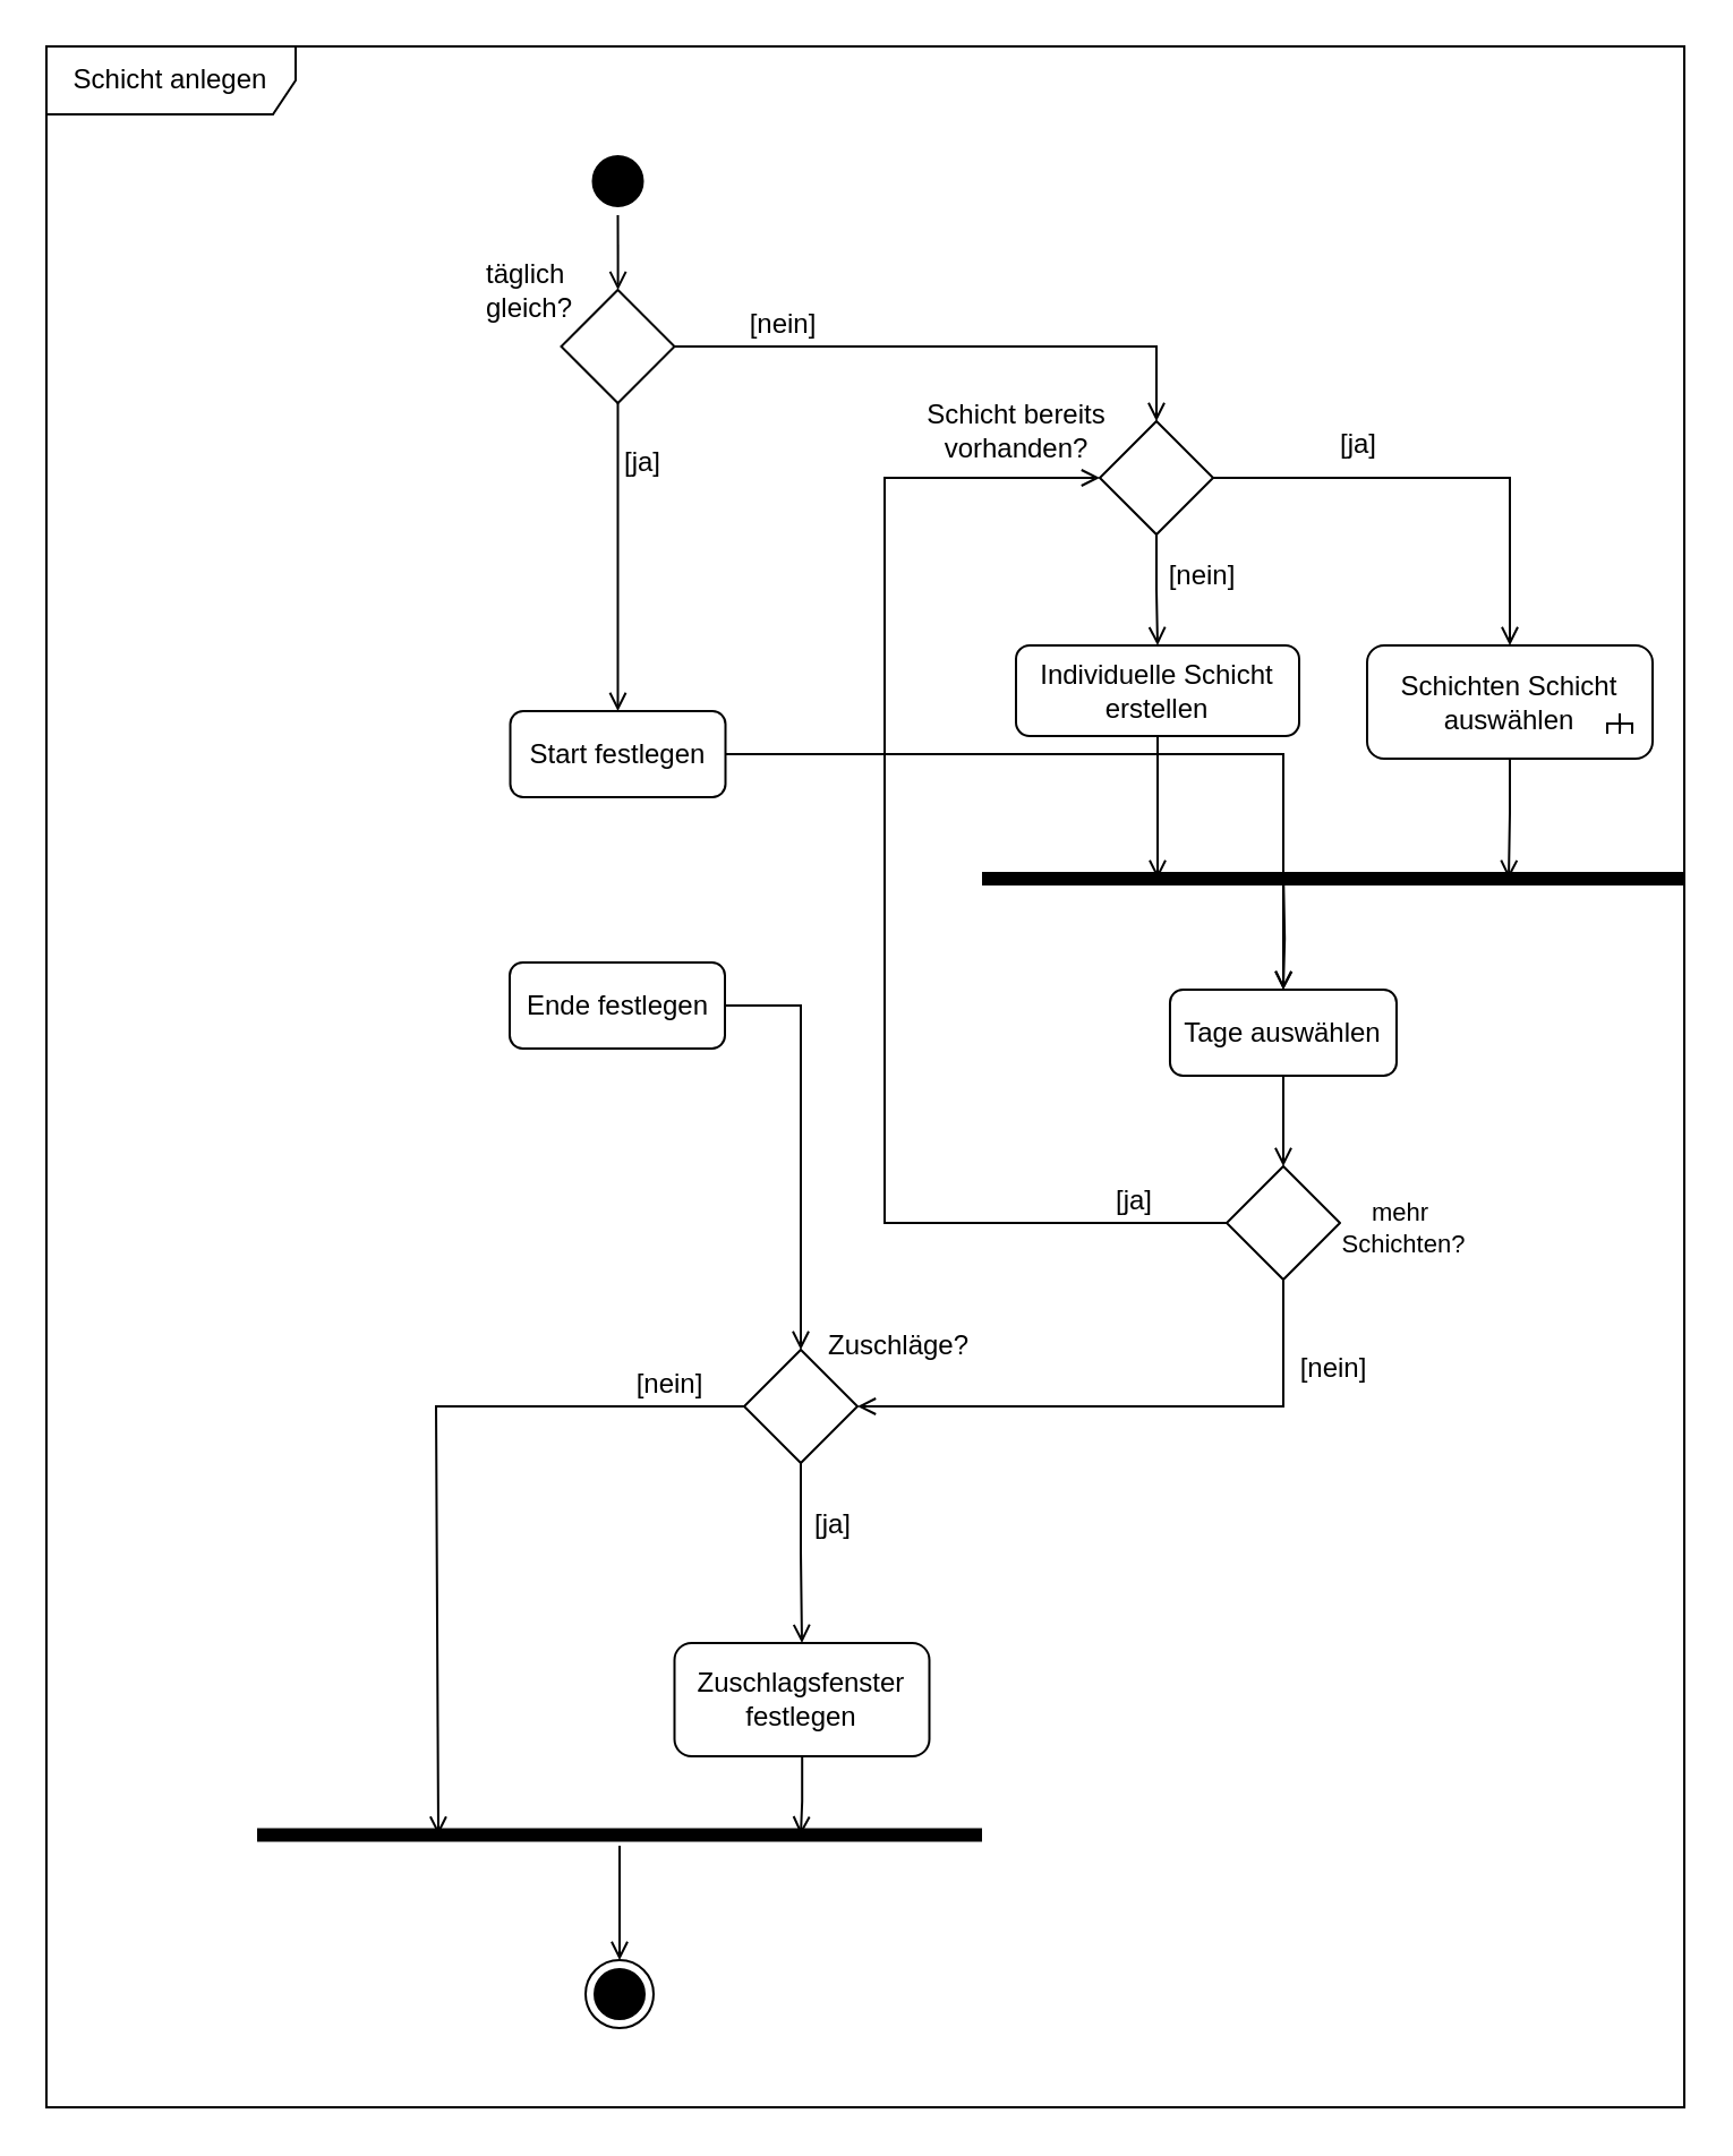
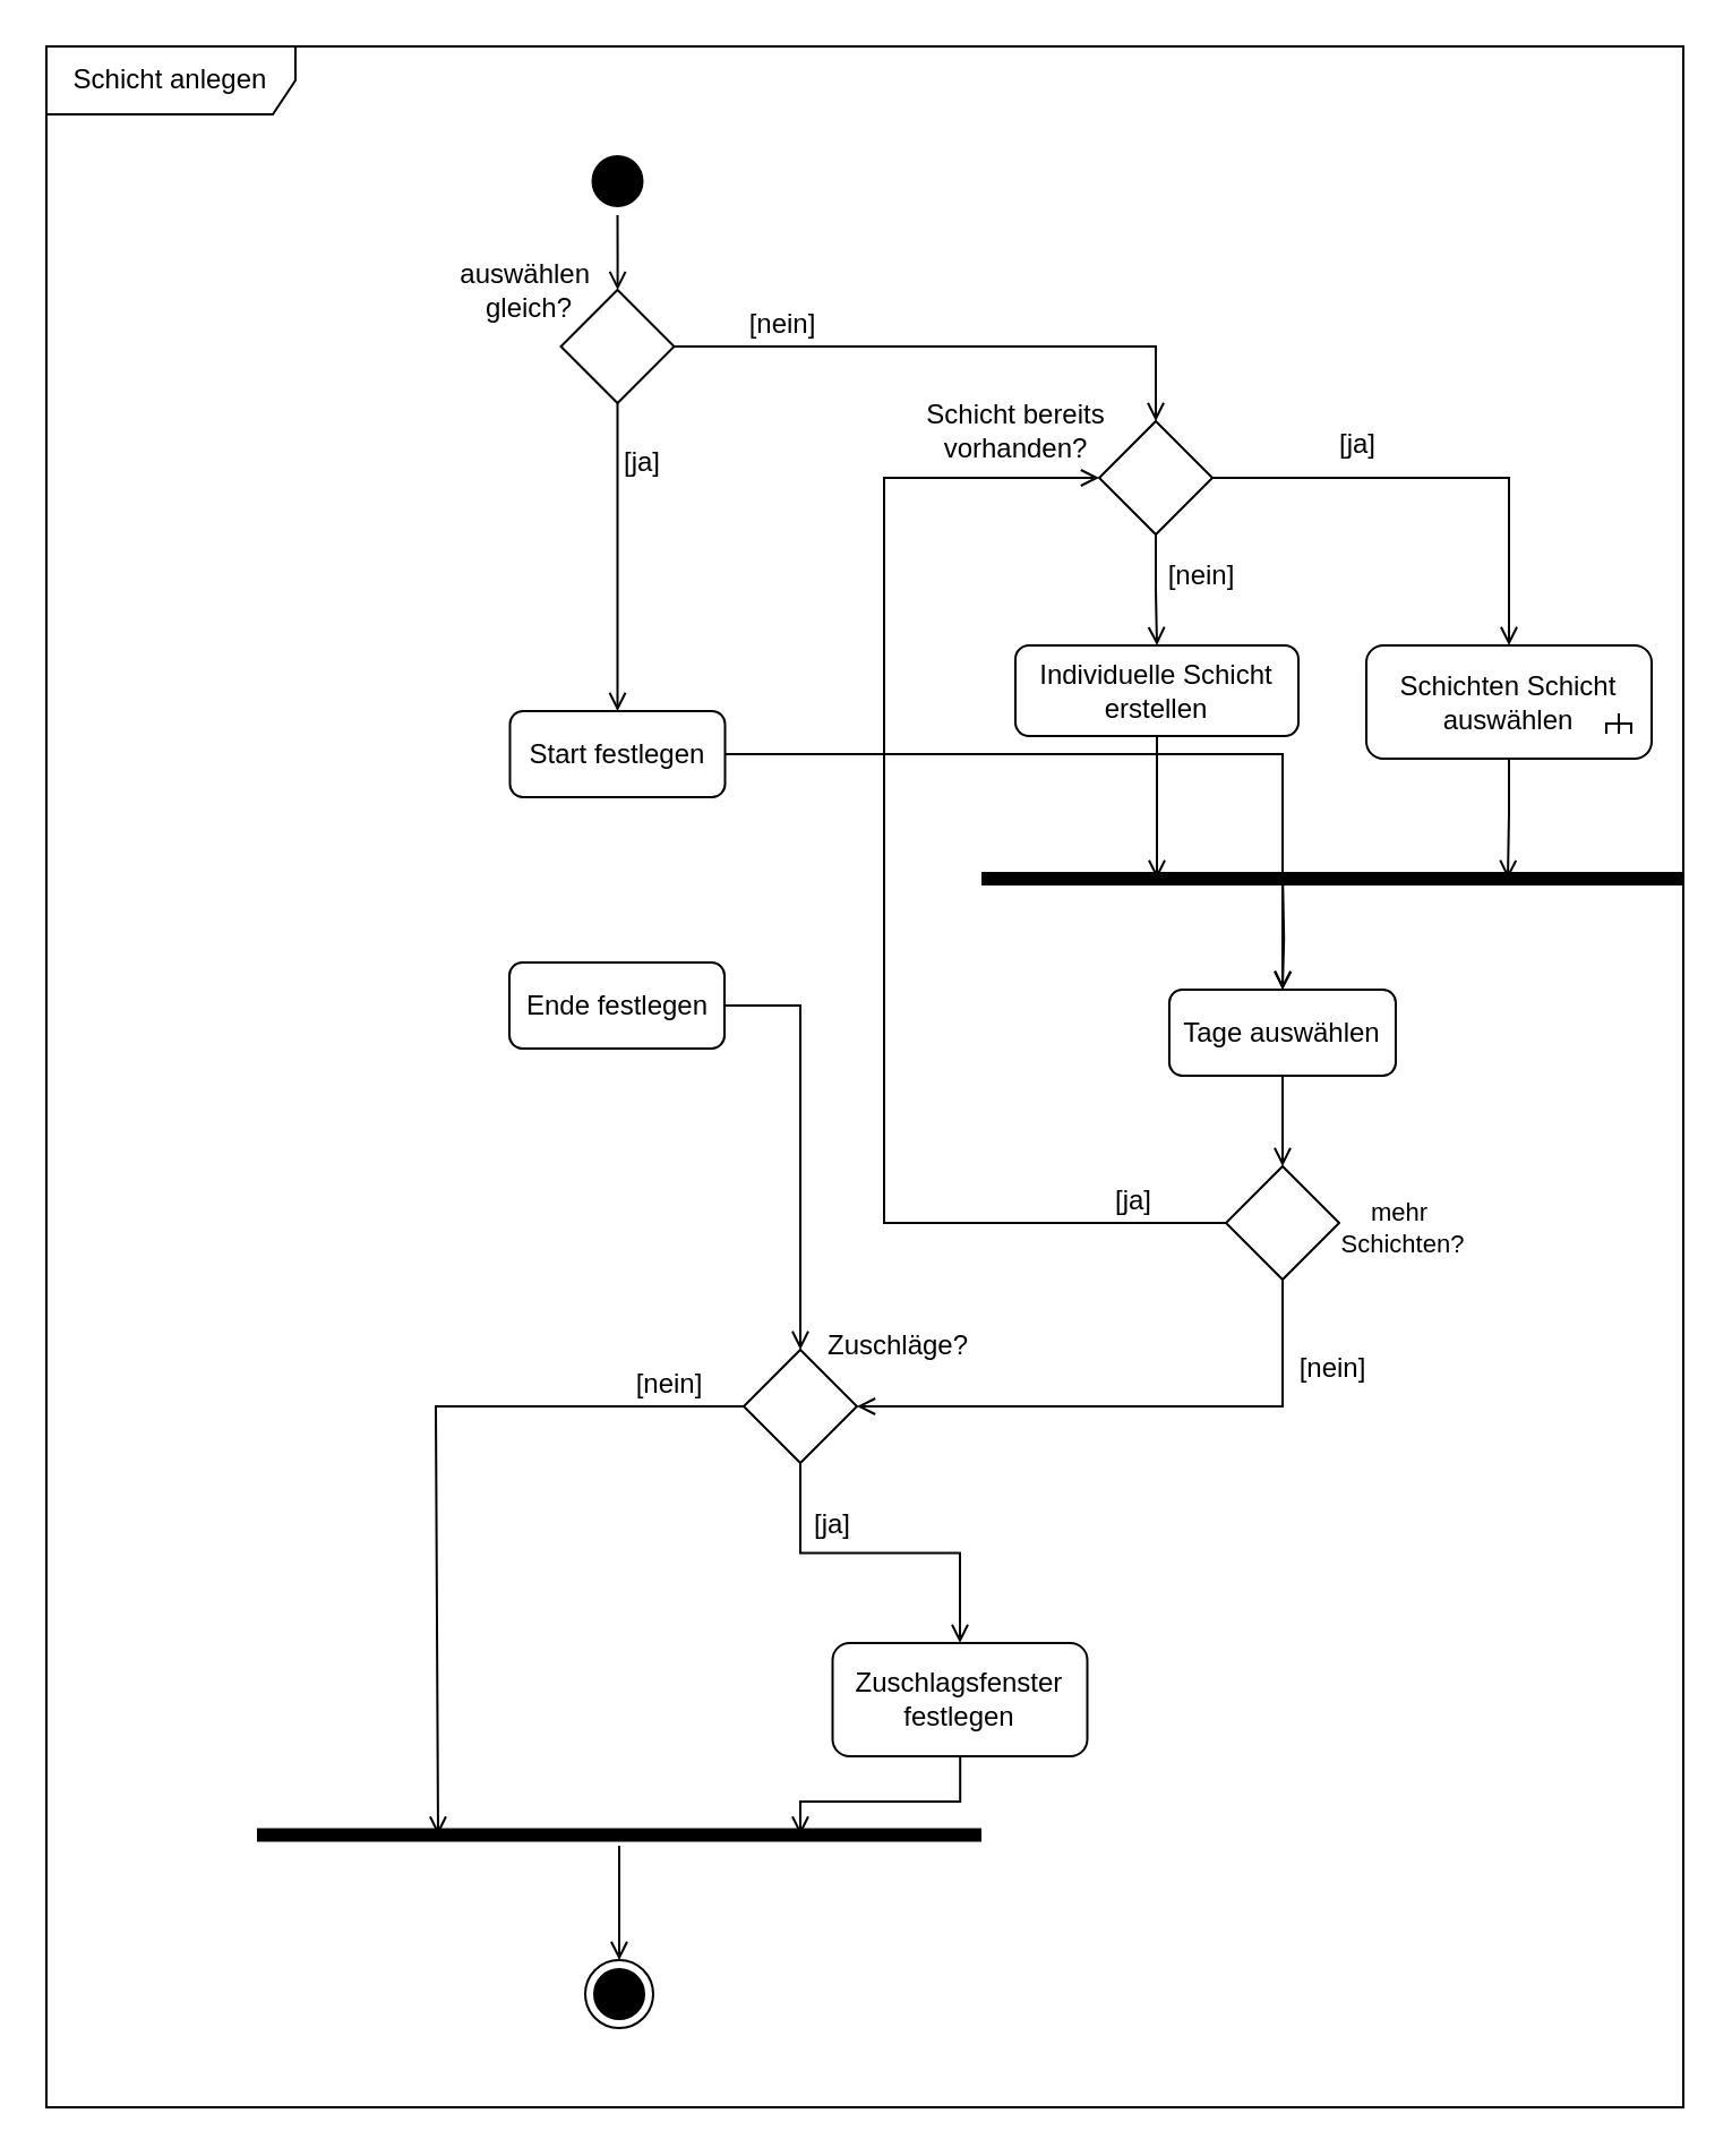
  <mxCell id="0" />
  <mxCell id="1" parent="0" />
  <mxCell id="2" value="Schicht anlegen" style="shape=umlFrame;whiteSpace=wrap;html=1;pointerEvents=0;width=110;height=30;" parent="1" vertex="1"><mxGeometry x="20" y="20" width="723" height="910" as="geometry" /></mxCell>
  <mxCell id="3" style="edgeStyle=orthogonalEdgeStyle;rounded=0;orthogonalLoop=1;jettySize=auto;html=1;endArrow=open;endFill=0;" parent="1" source="4" target="9" edge="1"><mxGeometry relative="1" as="geometry" /></mxCell>
  <mxCell id="4" value="" style="ellipse;html=1;shape=startState;fillColor=#000000;strokeColor=#000000;" parent="1" vertex="1"><mxGeometry x="257.25" y="64.5" width="30" height="30" as="geometry" /></mxCell>
  <mxCell id="5" style="edgeStyle=orthogonalEdgeStyle;rounded=0;orthogonalLoop=1;jettySize=auto;html=1;endArrow=open;endFill=0;" parent="1" source="6" target="36" edge="1"><mxGeometry relative="1" as="geometry" /></mxCell>
  <mxCell id="6" value="Start festlegen" style="rounded=1;whiteSpace=wrap;html=1;" parent="1" vertex="1"><mxGeometry x="224.75" y="313.5" width="95" height="38" as="geometry" /></mxCell>
  <mxCell id="7" style="edgeStyle=orthogonalEdgeStyle;rounded=0;orthogonalLoop=1;jettySize=auto;html=1;entryX=0.5;entryY=0;entryDx=0;entryDy=0;endArrow=open;endFill=0;" parent="1" source="9" target="6" edge="1"><mxGeometry relative="1" as="geometry" /></mxCell>
  <mxCell id="8" style="edgeStyle=orthogonalEdgeStyle;rounded=0;orthogonalLoop=1;jettySize=auto;html=1;entryX=0.5;entryY=0;entryDx=0;entryDy=0;endArrow=open;endFill=0;" parent="1" source="9" target="28" edge="1"><mxGeometry relative="1" as="geometry" /></mxCell>
  <mxCell id="9" value="" style="rhombus;whiteSpace=wrap;html=1;" parent="1" vertex="1"><mxGeometry x="247.25" y="127.5" width="50" height="50" as="geometry" /></mxCell>
- <mxCell id="10" value="täglich&amp;nbsp;&lt;div&gt;gleich?&lt;/div&gt;" style="text;html=1;align=center;verticalAlign=middle;resizable=0;points=[];autosize=1;strokeColor=none;fillColor=none;" parent="1" vertex="1"><mxGeometry x="203" y="107.5" width="60" height="40" as="geometry" /></mxCell>
+ <mxCell id="10" value="auswählen&amp;nbsp;&lt;div&gt;gleich?&lt;/div&gt;" style="text;html=1;align=center;verticalAlign=middle;resizable=0;points=[];autosize=1;strokeColor=none;fillColor=none;" parent="1" vertex="1"><mxGeometry x="203" y="107.5" width="60" height="40" as="geometry" /></mxCell>
  <mxCell id="11" style="edgeStyle=orthogonalEdgeStyle;rounded=0;orthogonalLoop=1;jettySize=auto;html=1;endArrow=open;endFill=0;" edge="1" parent="1" source="12" target="16"><mxGeometry relative="1" as="geometry" /></mxCell>
  <mxCell id="12" value="Ende festlegen" style="rounded=1;whiteSpace=wrap;html=1;" parent="1" vertex="1"><mxGeometry x="224.5" y="424.5" width="95" height="38" as="geometry" /></mxCell>
- <mxCell id="13" value="Zuschlagsf&lt;span style=&quot;background-color: initial;&quot;&gt;enster festlegen&lt;/span&gt;" style="rounded=1;whiteSpace=wrap;html=1;" parent="1" vertex="1"><mxGeometry x="297.25" y="725" width="112.5" height="50" as="geometry" /></mxCell>
+ <mxCell id="13" value="Zuschlagsf&lt;span style=&quot;background-color: initial;&quot;&gt;enster festlegen&lt;/span&gt;" style="rounded=1;whiteSpace=wrap;html=1;" parent="1" vertex="1"><mxGeometry x="367.25" y="725" width="112.5" height="50" as="geometry" /></mxCell>
  <mxCell id="14" style="edgeStyle=orthogonalEdgeStyle;rounded=0;orthogonalLoop=1;jettySize=auto;html=1;entryX=0.5;entryY=0;entryDx=0;entryDy=0;endArrow=open;endFill=0;exitX=0.5;exitY=1;exitDx=0;exitDy=0;" parent="1" source="16" target="13" edge="1"><mxGeometry relative="1" as="geometry" /></mxCell>
  <mxCell id="15" style="edgeStyle=orthogonalEdgeStyle;rounded=0;orthogonalLoop=1;jettySize=auto;html=1;endArrow=open;endFill=0;exitX=0;exitY=0.5;exitDx=0;exitDy=0;entryX=0.25;entryY=0.5;entryDx=0;entryDy=0;entryPerimeter=0;" parent="1" source="16" target="18" edge="1"><mxGeometry relative="1" as="geometry"><mxPoint x="151.91" y="748.74" as="targetPoint" /><Array as="points"><mxPoint x="192" y="620" /></Array></mxGeometry></mxCell>
  <mxCell id="16" value="" style="rhombus;whiteSpace=wrap;html=1;" parent="1" vertex="1"><mxGeometry x="328" y="595.5" width="50" height="50" as="geometry" /></mxCell>
  <mxCell id="17" style="edgeStyle=orthogonalEdgeStyle;rounded=0;orthogonalLoop=1;jettySize=auto;html=1;entryX=0.5;entryY=0;entryDx=0;entryDy=0;strokeColor=default;align=center;verticalAlign=middle;fontFamily=Helvetica;fontSize=11;fontColor=default;labelBackgroundColor=default;endArrow=open;endFill=0;" parent="1" source="18" target="23" edge="1"><mxGeometry relative="1" as="geometry" /></mxCell>
  <mxCell id="18" value="" style="shape=line;html=1;strokeWidth=6;strokeColor=#000000;fillColor=#000000;" parent="1" vertex="1"><mxGeometry x="113" y="805" width="320" height="9.5" as="geometry" /></mxCell>
  <mxCell id="19" value="Individuelle Schicht erstellen" style="rounded=1;whiteSpace=wrap;html=1;" parent="1" vertex="1"><mxGeometry x="448" y="284.5" width="125" height="40" as="geometry" /></mxCell>
  <mxCell id="20" value="Zuschläge?" style="text;html=1;align=center;verticalAlign=middle;resizable=0;points=[];autosize=1;strokeColor=none;fillColor=none;" parent="1" vertex="1"><mxGeometry x="351" y="578.5" width="90" height="30" as="geometry" /></mxCell>
  <mxCell id="21" value="[nein]" style="text;html=1;align=center;verticalAlign=middle;resizable=0;points=[];autosize=1;strokeColor=none;fillColor=none;" parent="1" vertex="1"><mxGeometry x="319.5" y="127.5" width="50" height="30" as="geometry" /></mxCell>
  <mxCell id="22" value="[ja]" style="text;html=1;align=center;verticalAlign=middle;resizable=0;points=[];autosize=1;strokeColor=none;fillColor=none;" parent="1" vertex="1"><mxGeometry x="263" y="188.5" width="40" height="30" as="geometry" /></mxCell>
  <mxCell id="23" value="" style="ellipse;html=1;shape=endState;fillColor=strokeColor;" parent="1" vertex="1"><mxGeometry x="258" y="865" width="30" height="30" as="geometry" /></mxCell>
  <mxCell id="24" value="[ja]" style="text;html=1;align=center;verticalAlign=middle;resizable=0;points=[];autosize=1;strokeColor=none;fillColor=none;" parent="1" vertex="1"><mxGeometry x="347" y="657.5" width="40" height="30" as="geometry" /></mxCell>
  <mxCell id="25" value="[nein]" style="text;html=1;align=center;verticalAlign=middle;resizable=0;points=[];autosize=1;strokeColor=none;fillColor=none;" parent="1" vertex="1"><mxGeometry x="269.75" y="595.5" width="50" height="30" as="geometry" /></mxCell>
  <mxCell id="26" style="edgeStyle=orthogonalEdgeStyle;rounded=0;orthogonalLoop=1;jettySize=auto;html=1;endArrow=open;endFill=0;" parent="1" source="28" target="19" edge="1"><mxGeometry relative="1" as="geometry"><mxPoint x="504" y="282.5" as="targetPoint" /></mxGeometry></mxCell>
  <mxCell id="27" style="edgeStyle=orthogonalEdgeStyle;rounded=0;orthogonalLoop=1;jettySize=auto;html=1;entryX=0.5;entryY=0;entryDx=0;entryDy=0;strokeColor=default;align=center;verticalAlign=middle;fontFamily=Helvetica;fontSize=11;fontColor=default;labelBackgroundColor=default;endArrow=open;endFill=0;" parent="1" source="28" target="32" edge="1"><mxGeometry relative="1" as="geometry" /></mxCell>
  <mxCell id="28" value="" style="rhombus;whiteSpace=wrap;html=1;" parent="1" vertex="1"><mxGeometry x="485" y="185.5" width="50" height="50" as="geometry" /></mxCell>
  <mxCell id="29" value="Schicht bereits&lt;div&gt;vorhanden?&lt;/div&gt;" style="text;html=1;align=center;verticalAlign=middle;resizable=0;points=[];autosize=1;strokeColor=none;fillColor=none;" parent="1" vertex="1"><mxGeometry x="398" y="169.5" width="100" height="40" as="geometry" /></mxCell>
  <mxCell id="30" style="edgeStyle=orthogonalEdgeStyle;rounded=0;orthogonalLoop=1;jettySize=auto;html=1;entryX=0.5;entryY=0;entryDx=0;entryDy=0;endArrow=open;endFill=0;exitX=0.504;exitY=0.788;exitDx=0;exitDy=0;exitPerimeter=0;" parent="1" target="36" edge="1"><mxGeometry relative="1" as="geometry"><mxPoint x="566.14" y="390.38" as="sourcePoint" /></mxGeometry></mxCell>
  <mxCell id="31" value="" style="shape=line;html=1;strokeWidth=6;strokeColor=#000000;fillColor=#000000;" parent="1" vertex="1"><mxGeometry x="433" y="382.5" width="310" height="10" as="geometry" /></mxCell>
  <mxCell id="32" value="Schichten Schicht auswählen" style="rounded=1;whiteSpace=wrap;html=1;" parent="1" vertex="1"><mxGeometry x="603" y="284.5" width="126" height="50" as="geometry" /></mxCell>
  <mxCell id="33" value="[ja]" style="text;html=1;align=center;verticalAlign=middle;resizable=0;points=[];autosize=1;strokeColor=none;fillColor=none;" parent="1" vertex="1"><mxGeometry x="579" y="180.5" width="40" height="30" as="geometry" /></mxCell>
  <mxCell id="34" value="[nein]" style="text;html=1;align=center;verticalAlign=middle;resizable=0;points=[];autosize=1;strokeColor=none;fillColor=none;" parent="1" vertex="1"><mxGeometry x="505" y="238.5" width="50" height="30" as="geometry" /></mxCell>
  <mxCell id="35" style="edgeStyle=orthogonalEdgeStyle;rounded=0;orthogonalLoop=1;jettySize=auto;html=1;entryX=0.25;entryY=0.5;entryDx=0;entryDy=0;entryPerimeter=0;endArrow=open;endFill=0;exitX=0.5;exitY=1;exitDx=0;exitDy=0;" parent="1" source="19" target="31" edge="1"><mxGeometry relative="1" as="geometry"><mxPoint x="492.48" y="334.5" as="sourcePoint" /><mxPoint x="504.37" y="386.08" as="targetPoint" /></mxGeometry></mxCell>
  <mxCell id="36" value="Tage auswählen" style="rounded=1;whiteSpace=wrap;html=1;" parent="1" vertex="1"><mxGeometry x="515.98" y="436.5" width="100" height="38" as="geometry" /></mxCell>
  <mxCell id="37" style="edgeStyle=orthogonalEdgeStyle;rounded=0;orthogonalLoop=1;jettySize=auto;html=1;entryX=0;entryY=0.5;entryDx=0;entryDy=0;strokeColor=default;align=center;verticalAlign=middle;fontFamily=Helvetica;fontSize=11;fontColor=default;labelBackgroundColor=default;endArrow=open;endFill=0;exitX=0;exitY=0.5;exitDx=0;exitDy=0;exitPerimeter=0;" parent="1" source="39" target="28" edge="1"><mxGeometry relative="1" as="geometry"><Array as="points"><mxPoint x="390" y="540" /><mxPoint x="390" y="210" /></Array></mxGeometry></mxCell>
  <mxCell id="38" style="edgeStyle=orthogonalEdgeStyle;rounded=0;orthogonalLoop=1;jettySize=auto;html=1;entryX=1;entryY=0.5;entryDx=0;entryDy=0;strokeColor=default;align=center;verticalAlign=middle;fontFamily=Helvetica;fontSize=11;fontColor=default;labelBackgroundColor=default;endArrow=open;endFill=0;" parent="1" source="39" target="16" edge="1"><mxGeometry relative="1" as="geometry"><Array as="points"><mxPoint x="566" y="620.5" /></Array></mxGeometry></mxCell>
  <mxCell id="39" value="" style="strokeWidth=1;html=1;shape=mxgraph.flowchart.decision;whiteSpace=wrap;" parent="1" vertex="1"><mxGeometry x="541" y="514.5" width="50" height="50" as="geometry" /></mxCell>
  <mxCell id="40" style="edgeStyle=orthogonalEdgeStyle;rounded=0;orthogonalLoop=1;jettySize=auto;html=1;entryX=0.5;entryY=0;entryDx=0;entryDy=0;entryPerimeter=0;endArrow=open;endFill=0;" parent="1" source="36" target="39" edge="1"><mxGeometry relative="1" as="geometry" /></mxCell>
  <mxCell id="41" value="mehr&amp;nbsp;&lt;div&gt;Schichten?&lt;/div&gt;" style="text;html=1;align=center;verticalAlign=middle;resizable=0;points=[];autosize=1;strokeColor=none;fillColor=none;fontFamily=Helvetica;fontSize=11;fontColor=default;labelBackgroundColor=default;" parent="1" vertex="1"><mxGeometry x="579" y="521.5" width="80" height="40" as="geometry" /></mxCell>
  <mxCell id="42" value="[ja]" style="text;html=1;align=center;verticalAlign=middle;resizable=0;points=[];autosize=1;strokeColor=none;fillColor=none;" parent="1" vertex="1"><mxGeometry x="480" y="514.5" width="40" height="30" as="geometry" /></mxCell>
  <mxCell id="43" style="edgeStyle=orthogonalEdgeStyle;rounded=0;orthogonalLoop=1;jettySize=auto;html=1;entryX=0.75;entryY=0.5;entryDx=0;entryDy=0;entryPerimeter=0;strokeColor=default;align=center;verticalAlign=middle;fontFamily=Helvetica;fontSize=11;fontColor=default;labelBackgroundColor=default;endArrow=open;endFill=0;exitX=0.5;exitY=1;exitDx=0;exitDy=0;" parent="1" source="32" target="31" edge="1"><mxGeometry relative="1" as="geometry"><mxPoint x="637.006" y="334.5" as="sourcePoint" /><mxPoint x="637.48" y="387.5" as="targetPoint" /></mxGeometry></mxCell>
  <mxCell id="44" style="edgeStyle=orthogonalEdgeStyle;rounded=0;orthogonalLoop=1;jettySize=auto;html=1;entryX=0.75;entryY=0.5;entryDx=0;entryDy=0;entryPerimeter=0;strokeColor=default;align=center;verticalAlign=middle;fontFamily=Helvetica;fontSize=11;fontColor=default;labelBackgroundColor=default;endArrow=open;endFill=0;" parent="1" source="13" target="18" edge="1"><mxGeometry relative="1" as="geometry" /></mxCell>
  <mxCell id="45" value="[nein]" style="text;html=1;align=center;verticalAlign=middle;resizable=0;points=[];autosize=1;strokeColor=none;fillColor=none;" parent="1" vertex="1"><mxGeometry x="563" y="588.5" width="50" height="30" as="geometry" /></mxCell>
  <mxCell id="46" value="" style="strokeWidth=1;html=1;shape=mxgraph.flowchart.annotation_2;align=left;labelPosition=right;pointerEvents=1;rotation=90;" vertex="1" parent="1"><mxGeometry x="710" y="313.5" width="9" height="11" as="geometry" /></mxCell>
  <mxCell id="47" value="" style="endArrow=none;html=1;rounded=0;entryX=0.519;entryY=0.49;entryDx=0;entryDy=0;entryPerimeter=0;exitX=1;exitY=0.5;exitDx=0;exitDy=0;exitPerimeter=0;strokeWidth=1;" edge="1" parent="1" source="46" target="46"><mxGeometry width="50" height="50" relative="1" as="geometry"><mxPoint x="97" y="405" as="sourcePoint" /><mxPoint x="160" y="435" as="targetPoint" /></mxGeometry></mxCell>
